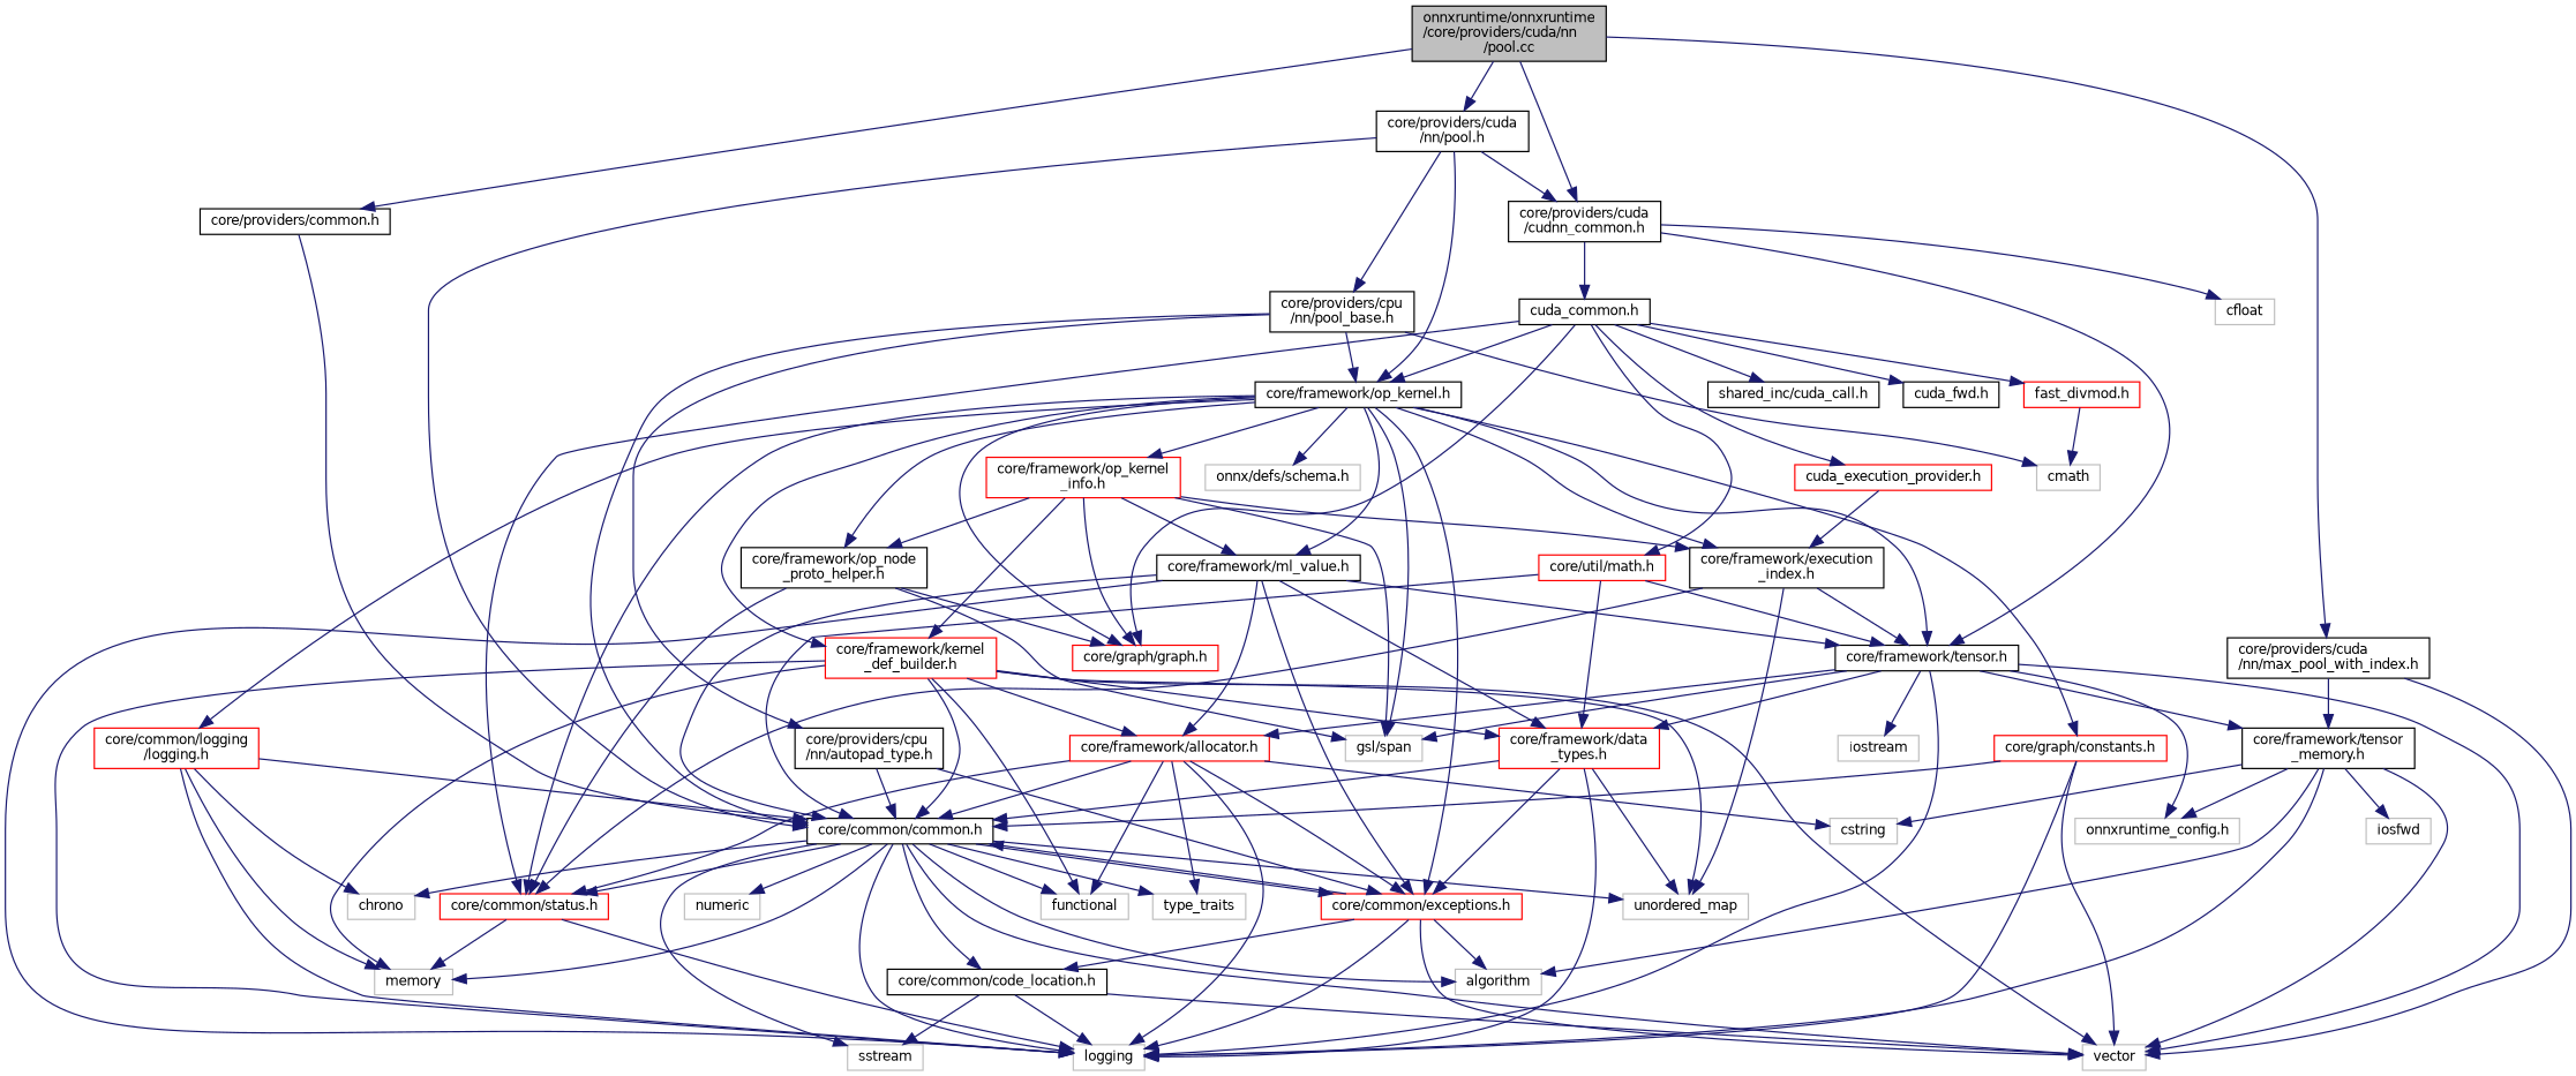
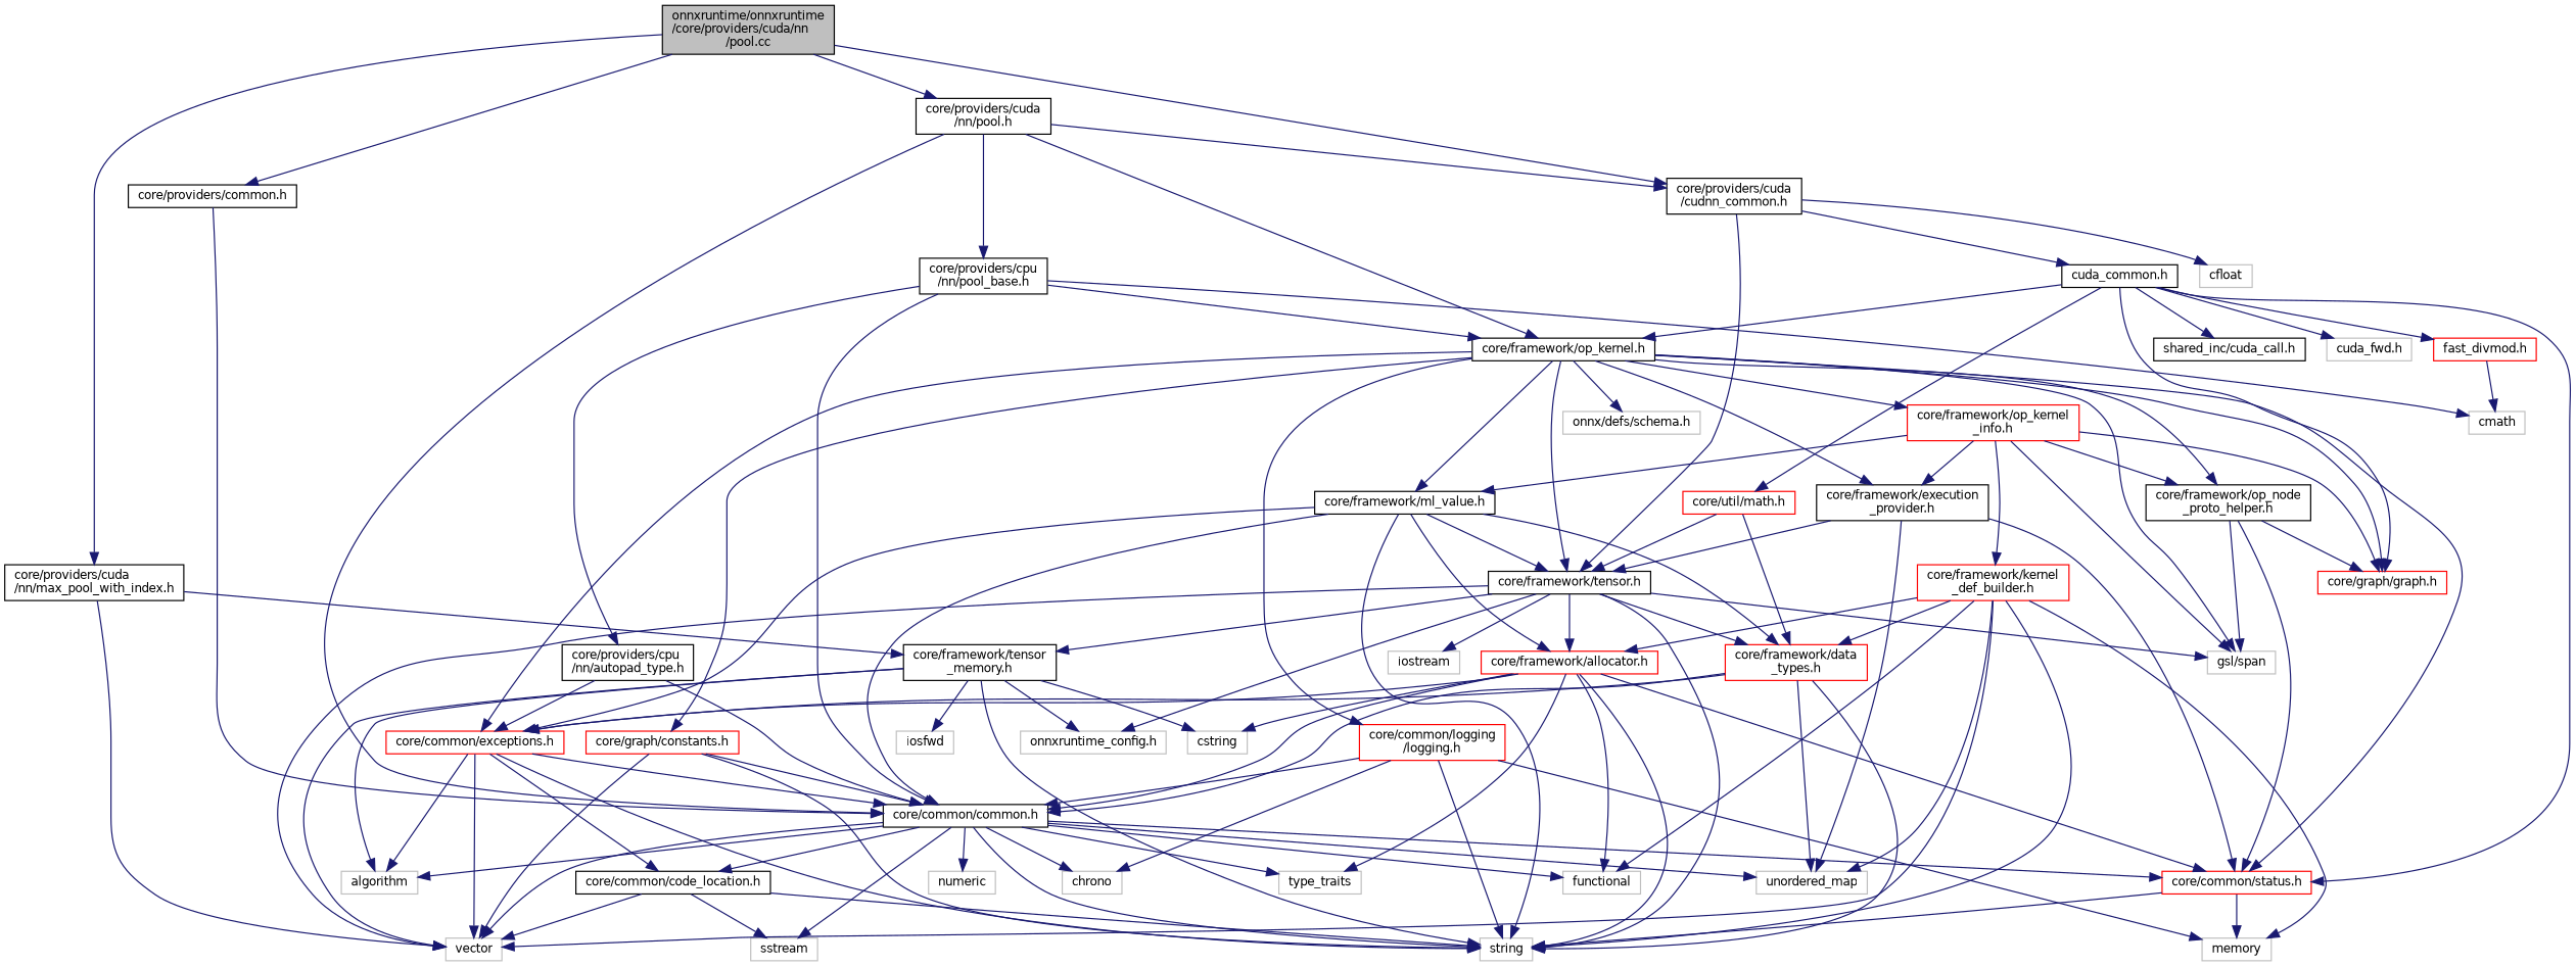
  digraph {
    node [color=black fillcolor=white fontname=Helvetica fontsize=10 shape=record style=filled]
    edge [color=midnightblue fontname=Helvetica fontsize=10 labelfontname=Helvetica labelfontsize=10 style=solid]
    n1 [fillcolor=grey75 fontcolor=black height=0.2 label="onnxruntime/onnxruntime\l/core/providers/cuda/nn\l/pool.cc" width=0.4]
    n2 [height=0.2 label="core/providers/cuda\l/nn/pool.h" width=0.4]
    n3 [height=0.2 label="core/providers/cuda\l/cudnn_common.h" width=0.4]
    n4 [height=0.2 label="core/providers/common.h" width=0.4]
    n5 [height=0.2 label="core/providers/cuda\l/nn/max_pool_with_index.h" width=0.4]
    n6 [height=0.2 label="core/common/common.h" width=0.4]
    n7 [height=0.2 label="core/framework/op_kernel.h" width=0.4]
    n8 [height=0.2 label="core/providers/cpu\l/nn/pool_base.h" width=0.4]
    n9 [height=0.2 label="core/framework/tensor.h" width=0.4]
    n10 [height=0.2 label="cuda_common.h" width=0.4]
    n11 [color=grey75 height=0.2 label=cfloat width=0.4]
    n12 [color=grey75 height=0.2 label=vector width=0.4]
    n13 [height=0.2 label="core/framework/tensor\l_memory.h" width=0.4]
    n14 [color=grey75 height=0.2 label=algorithm width=0.4]
    n15 [color=grey75 height=0.2 label=functional width=0.4]
    n16 [color=grey75 height=0.2 label=memory width=0.4]
    n17 [color=grey75 height=0.2 label=numeric width=0.4]
    n18 [color=grey75 height=0.2 label=sstream width=0.4]
-   n19 [color=grey75 height=0.2 label=logging width=0.4]
+   n19 [color=grey75 height=0.2 label=string width=0.4]
    n20 [color=grey75 height=0.2 label=type_traits width=0.4]
    n21 [color=grey75 height=0.2 label=unordered_map width=0.4]
    n22 [color=grey75 height=0.2 label=chrono width=0.4]
    n23 [height=0.2 label="core/common/code_location.h" width=0.4]
    n24 [color=red height=0.2 label="core/common/exceptions.h" width=0.4]
    n25 [color=red height=0.2 label="core/common/status.h" width=0.4]
    n26 [color=red height=0.2 label="core/common/logging\l/logging.h" width=0.4]
-   n27 [height=0.2 label="core/framework/execution\l_index.h" width=0.4]
+   n27 [height=0.2 label="core/framework/execution\l_provider.h" width=0.4]
    n28 [color=grey75 height=0.2 label="gsl/span" width=0.4]
    n29 [color=red height=0.2 label="core/framework/kernel\l_def_builder.h" width=0.4]
    n30 [height=0.2 label="core/framework/ml_value.h" width=0.4]
    n31 [color=red height=0.2 label="core/framework/op_kernel\l_info.h" width=0.4]
    n32 [height=0.2 label="core/framework/op_node\l_proto_helper.h" width=0.4]
    n33 [color=red height=0.2 label="core/graph/graph.h" width=0.4]
    n34 [color=red height=0.2 label="core/graph/constants.h" width=0.4]
    n35 [color=grey75 height=0.2 label="onnx/defs/schema.h" width=0.4]
    n36 [color=grey75 height=0.2 label=cmath width=0.4]
    n37 [height=0.2 label="core/providers/cpu\l/nn/autopad_type.h" width=0.4]
    n38 [color=grey75 height=0.2 label=iostream width=0.4]
    n39 [color=red height=0.2 label="core/framework/allocator.h" width=0.4]
    n40 [color=red height=0.2 label="core/framework/data\l_types.h" width=0.4]
    n41 [color=grey75 height=0.2 label="onnxruntime_config.h" width=0.4]
    n42 [color=grey75 height=0.2 label=cstring width=0.4]
    n43 [color=grey75 height=0.2 label=iosfwd width=0.4]
    n44 [height=0.2 label="shared_inc/cuda_call.h" width=0.4]
-   n45 [color=red height=0.2 label="cuda_execution_provider.h" width=0.4]
    n46 [color=red height=0.2 label="fast_divmod.h" width=0.4]
    n47 [color=red height=0.2 label="core/util/math.h" width=0.4]
-   n48 [height=0.2 label="cuda_fwd.h" width=0.4]
+   n48 [color=grey75 height=0.2 label="cuda_fwd.h" width=0.4]
    n1 -> n2
    n1 -> n3
    n1 -> n4
    n1 -> n5
    n2 -> n3
    n2 -> n6
    n2 -> n7
    n2 -> n8
    n3 -> n9
    n3 -> n10
    n3 -> n11
    n4 -> n6
    n5 -> n12
    n5 -> n13
    n6 -> n12
    n6 -> n14
    n6 -> n15
-   n6 -> n16
    n6 -> n17
    n6 -> n18
    n6 -> n19
    n6 -> n20
    n6 -> n21
    n6 -> n22
    n6 -> n23
-   n6 -> n24
    n6 -> n25
    n7 -> n9
    n7 -> n24
    n7 -> n25
    n7 -> n26
    n7 -> n27
    n7 -> n28
-   n7 -> n29
    n7 -> n30
    n7 -> n31
    n7 -> n32
    n7 -> n33
    n7 -> n34
    n7 -> n35
    n8 -> n6
    n8 -> n7
    n8 -> n36
    n8 -> n37
    n9 -> n12
    n9 -> n13
    n9 -> n19
    n9 -> n28
    n9 -> n38
    n9 -> n39
    n9 -> n40
    n9 -> n41
    n10 -> n7
    n10 -> n25
    n10 -> n33
    n10 -> n44
-   n10 -> n45
    n10 -> n46
    n10 -> n47
    n10 -> n48
    n13 -> n12
    n13 -> n14
    n13 -> n19
    n13 -> n41
    n13 -> n42
    n13 -> n43
    n23 -> n12
    n23 -> n18
    n23 -> n19
    n24 -> n6
    n24 -> n12
    n24 -> n14
    n24 -> n19
    n24 -> n23
    n25 -> n16
    n25 -> n19
    n26 -> n6
    n26 -> n16
    n26 -> n19
    n26 -> n22
    n27 -> n9
    n27 -> n21
    n27 -> n25
-   n29 -> n6
    n29 -> n12
    n29 -> n15
    n29 -> n16
    n29 -> n19
    n29 -> n21
    n29 -> n39
    n29 -> n40
    n30 -> n6
    n30 -> n9
    n30 -> n19
    n30 -> n24
    n30 -> n39
    n30 -> n40
    n31 -> n27
    n31 -> n28
    n31 -> n29
    n31 -> n30
    n31 -> n32
    n31 -> n33
    n32 -> n25
    n32 -> n28
    n32 -> n33
    n34 -> n6
    n34 -> n12
    n34 -> n19
    n37 -> n6
    n37 -> n24
    n39 -> n6
    n39 -> n15
    n39 -> n19
    n39 -> n20
    n39 -> n24
    n39 -> n25
    n39 -> n42
    n40 -> n6
    n40 -> n19
    n40 -> n21
    n40 -> n24
-   n45 -> n27
    n46 -> n36
-   n47 -> n6
    n47 -> n9
    n47 -> n40
  }
